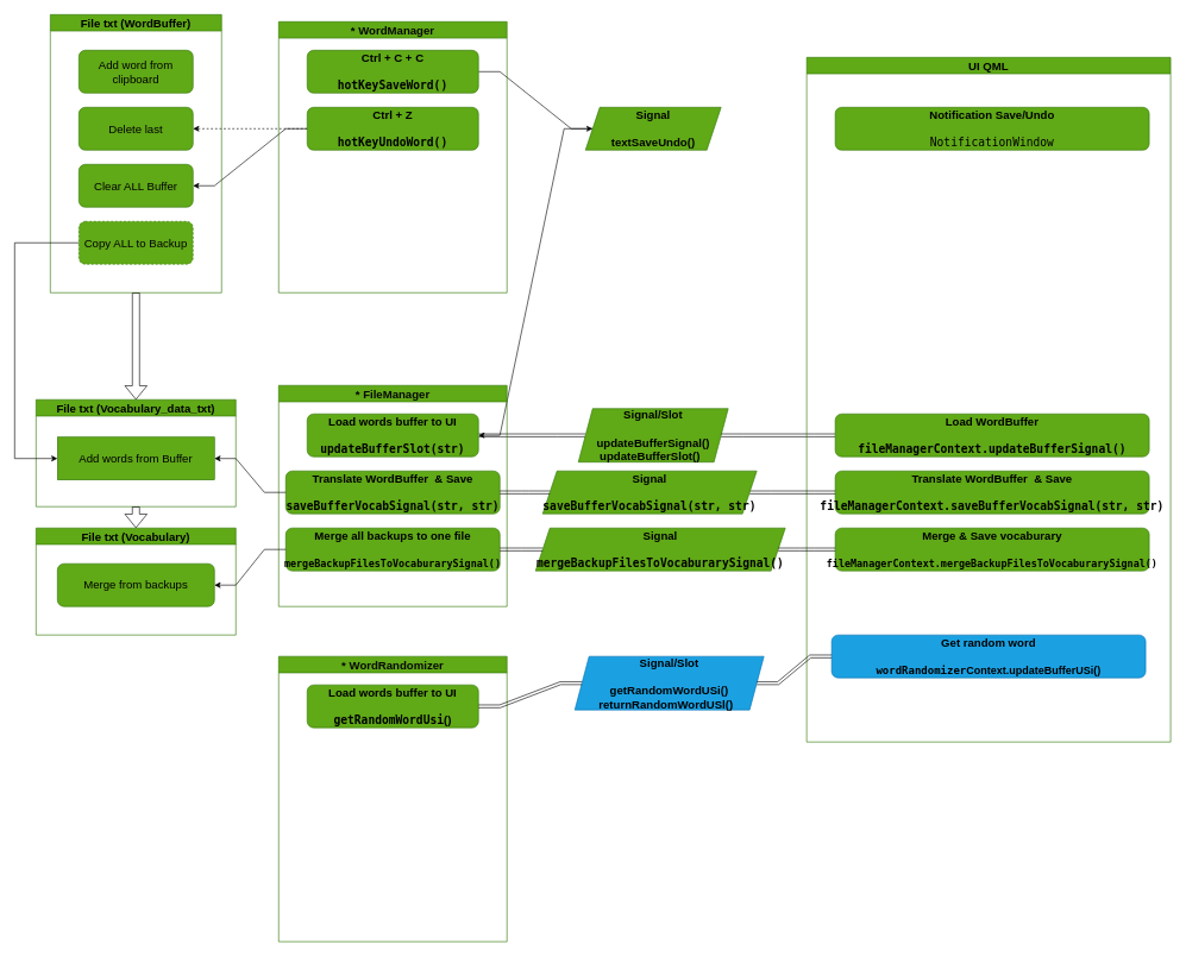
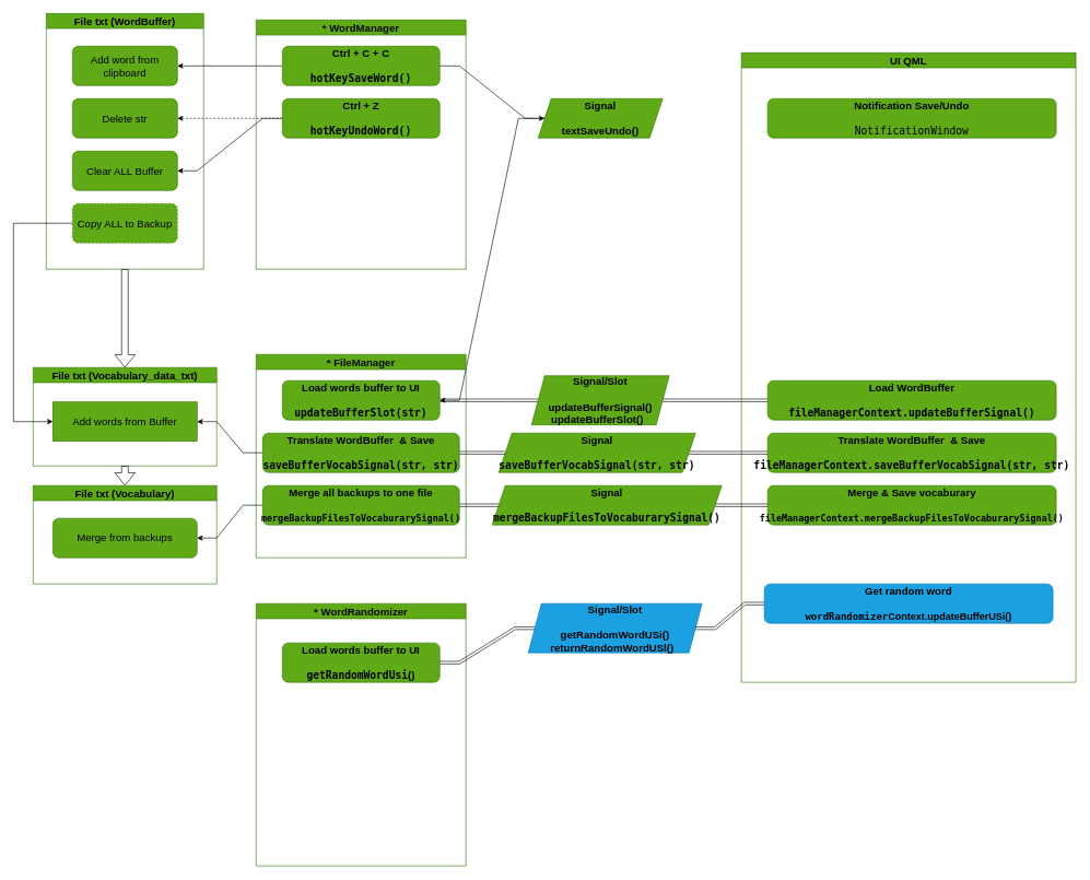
  <mxCell id="0" />
  <mxCell id="1" parent="0" />
  <mxCell id="2" style="rounded=0;orthogonalLoop=1;jettySize=auto;html=1;fontSize=16;fontColor=#080808;edgeStyle=entityRelationEdgeStyle;" parent="1" source="3" target="20" edge="1"><mxGeometry relative="1" as="geometry" /></mxCell>
  <mxCell id="3" value="&lt;font style=&quot;font-size: 16px;&quot;&gt;&lt;b&gt;&lt;font color=&quot;#030303&quot;&gt;&lt;font style=&quot;font-size: 16px;&quot;&gt;Signal&lt;br&gt;&lt;/font&gt;&lt;br&gt;textSaveUndo()&lt;/font&gt;&lt;/b&gt;&lt;br style=&quot;font-size: 16px;&quot;&gt;&lt;/font&gt;" style="shape=parallelogram;perimeter=parallelogramPerimeter;whiteSpace=wrap;html=1;fixedSize=1;fillColor=#60a917;fontColor=#ffffff;strokeColor=#2D7600;fontSize=16;direction=east;" parent="1" vertex="1"><mxGeometry x="820" y="150" width="190" height="60" as="geometry" /></mxCell>
  <mxCell id="4" style="rounded=0;orthogonalLoop=1;jettySize=auto;html=1;entryX=0;entryY=0.5;entryDx=0;entryDy=0;fontSize=16;fontColor=#080808;edgeStyle=entityRelationEdgeStyle;" parent="1" source="17" target="3" edge="1"><mxGeometry relative="1" as="geometry" /></mxCell>
  <mxCell id="5" style="rounded=0;orthogonalLoop=1;jettySize=auto;html=1;fontSize=16;fontColor=#080808;edgeStyle=entityRelationEdgeStyle;" parent="1" source="18" target="12" edge="1"><mxGeometry relative="1" as="geometry" /></mxCell>
  <mxCell id="6" style="rounded=0;orthogonalLoop=1;jettySize=auto;html=1;fontSize=16;fontColor=#080808;edgeStyle=entityRelationEdgeStyle;shape=link;entryX=1;entryY=0.5;entryDx=0;entryDy=0;" parent="1" source="7" target="20" edge="1"><mxGeometry relative="1" as="geometry"><mxPoint x="800" y="710" as="targetPoint" /></mxGeometry></mxCell>
  <mxCell id="7" value="&lt;font color=&quot;#000000&quot;&gt;&lt;font style=&quot;border-color: var(--border-color);&quot;&gt;Signal/Slot&lt;br&gt;&lt;/font&gt;&lt;br&gt;updateBufferSignal()&lt;br&gt;updateBufferSlot()&amp;nbsp;&amp;nbsp;&lt;/font&gt;" style="shape=parallelogram;perimeter=parallelogramPerimeter;whiteSpace=wrap;html=1;fixedSize=1;direction=west;fontSize=16;fontColor=#ffffff;fillColor=#60a917;strokeColor=#2D7600;fontStyle=1" parent="1" vertex="1"><mxGeometry x="810" y="572.5" width="210" height="75" as="geometry" /></mxCell>
  <mxCell id="8" style="rounded=0;orthogonalLoop=1;jettySize=auto;html=1;entryX=0;entryY=0.5;entryDx=0;entryDy=0;fontSize=16;fontColor=#080808;edgeStyle=entityRelationEdgeStyle;shape=link;" parent="1" source="25" target="7" edge="1"><mxGeometry relative="1" as="geometry" /></mxCell>
  <mxCell id="9" value="&lt;font color=&quot;#000000&quot; style=&quot;font-size: 16px;&quot;&gt;File txt (WordBuffer)&lt;/font&gt;" style="swimlane;whiteSpace=wrap;html=1;fillColor=#60a917;fontColor=#ffffff;strokeColor=#2D7600;" parent="1" vertex="1"><mxGeometry x="70" y="20" width="240" height="390" as="geometry"><mxRectangle x="2120" y="960" width="150" height="30" as="alternateBounds" /></mxGeometry></mxCell>
  <mxCell id="10" value="&lt;font color=&quot;#000000&quot; style=&quot;font-size: 16px;&quot;&gt;Add word from clipboard&lt;/font&gt;" style="rounded=1;whiteSpace=wrap;html=1;fillColor=#60a917;fontColor=#ffffff;strokeColor=#2D7600;fontSize=16;" parent="9" vertex="1"><mxGeometry x="40" y="50" width="160" height="60" as="geometry" /></mxCell>
- <mxCell id="11" value="&lt;font color=&quot;#030303&quot; style=&quot;font-size: 16px;&quot;&gt;Delete last&lt;/font&gt;" style="rounded=1;whiteSpace=wrap;html=1;fillColor=#60a917;fontColor=#ffffff;strokeColor=#2D7600;fontSize=16;" parent="9" vertex="1"><mxGeometry x="40" y="130" width="160" height="60" as="geometry" /></mxCell>
+ <mxCell id="11" value="&lt;font color=&quot;#030303&quot; style=&quot;font-size: 16px;&quot;&gt;Delete str&lt;/font&gt;" style="rounded=1;whiteSpace=wrap;html=1;fillColor=#60a917;fontColor=#ffffff;strokeColor=#2D7600;fontSize=16;" parent="9" vertex="1"><mxGeometry x="40" y="130" width="160" height="60" as="geometry" /></mxCell>
  <mxCell id="12" value="&lt;font color=&quot;#030303&quot; style=&quot;font-size: 16px;&quot;&gt;Clear ALL Buffer&lt;/font&gt;" style="rounded=1;whiteSpace=wrap;html=1;fillColor=#60a917;fontColor=#ffffff;strokeColor=#2D7600;fontSize=16;" parent="9" vertex="1"><mxGeometry x="40" y="210" width="160" height="60" as="geometry" /></mxCell>
  <mxCell id="13" value="&lt;font color=&quot;#030303&quot; style=&quot;font-size: 16px;&quot;&gt;Copy ALL to Backup&lt;/font&gt;" style="rounded=1;whiteSpace=wrap;html=1;fillColor=#60a917;fontColor=#ffffff;strokeColor=#2D7600;fontSize=16;dashed=1;" parent="9" vertex="1"><mxGeometry x="40" y="290" width="160" height="60" as="geometry" /></mxCell>
  <mxCell id="14" style="rounded=0;orthogonalLoop=1;jettySize=auto;html=1;entryX=1;entryY=0.5;entryDx=0;entryDy=0;edgeStyle=entityRelationEdgeStyle;dashed=1;" parent="1" source="18" target="11" edge="1"><mxGeometry relative="1" as="geometry" /></mxCell>
+ <mxCell id="15" style="rounded=0;orthogonalLoop=1;jettySize=auto;html=1;exitX=0;exitY=0.5;exitDx=0;exitDy=0;entryX=1;entryY=0.5;entryDx=0;entryDy=0;edgeStyle=entityRelationEdgeStyle;" parent="1" source="17" target="10" edge="1"><mxGeometry relative="1" as="geometry" /></mxCell>
  <mxCell id="16" value="&lt;b style=&quot;border-color: var(--border-color); color: rgb(8, 8, 8); font-size: 16px;&quot;&gt;* WordManager&lt;/b&gt;" style="swimlane;whiteSpace=wrap;html=1;fillColor=#60a917;fontColor=#ffffff;strokeColor=#2D7600;" parent="1" vertex="1"><mxGeometry x="390" y="30" width="320" height="380" as="geometry"><mxRectangle x="2720" y="1100" width="160" height="30" as="alternateBounds" /></mxGeometry></mxCell>
  <mxCell id="17" value="&lt;font color=&quot;#000000&quot; style=&quot;font-size: 16px;&quot;&gt;&lt;b&gt;Ctrl + C + C&lt;br style=&quot;font-size: 16px;&quot;&gt;&lt;br style=&quot;font-size: 16px;&quot;&gt;&lt;pre style=&quot;border-color: var(--border-color); text-align: left; margin-top: 0px; margin-bottom: 0px; font-size: 16px;&quot;&gt;hotKeySaveWord()&lt;/pre&gt;&lt;/b&gt;&lt;/font&gt;" style="rounded=1;whiteSpace=wrap;html=1;fillColor=#60a917;fontColor=#ffffff;strokeColor=#2D7600;fontSize=16;" parent="16" vertex="1"><mxGeometry x="40" y="40" width="240" height="60" as="geometry" /></mxCell>
  <mxCell id="18" value="&lt;font color=&quot;#000000&quot; style=&quot;font-size: 16px;&quot;&gt;&lt;b&gt;Ctrl + Z&lt;br style=&quot;font-size: 16px;&quot;&gt;&lt;br style=&quot;font-size: 16px;&quot;&gt;&lt;pre style=&quot;border-color: var(--border-color); text-align: left; margin-top: 0px; margin-bottom: 0px; font-size: 16px;&quot;&gt;&lt;pre style=&quot;border-color: var(--border-color); margin-top: 0px; margin-bottom: 0px; font-size: 16px;&quot;&gt;hotKeyUndoWord()&lt;/pre&gt;&lt;/pre&gt;&lt;/b&gt;&lt;/font&gt;" style="rounded=1;whiteSpace=wrap;html=1;fillColor=#60a917;fontColor=#ffffff;strokeColor=#2D7600;fontSize=16;" parent="16" vertex="1"><mxGeometry x="40" y="120" width="240" height="60" as="geometry" /></mxCell>
  <mxCell id="19" value="&lt;b style=&quot;border-color: var(--border-color); color: rgb(8, 8, 8); font-size: 16px;&quot;&gt;* FileManager&lt;/b&gt;" style="swimlane;whiteSpace=wrap;html=1;fillColor=#60a917;fontColor=#ffffff;strokeColor=#2D7600;" parent="1" vertex="1"><mxGeometry x="390" y="540" width="320" height="310" as="geometry"><mxRectangle x="1240" y="1520" width="140" height="30" as="alternateBounds" /></mxGeometry></mxCell>
  <mxCell id="20" value="&lt;font color=&quot;#000000&quot; style=&quot;font-size: 16px;&quot;&gt;Load words buffer to UI&lt;br style=&quot;border-color: var(--border-color); text-align: left; font-size: 16px;&quot;&gt;&lt;br style=&quot;border-color: var(--border-color); text-align: left; font-size: 16px;&quot;&gt;&lt;/font&gt;&lt;pre style=&quot;border-color: var(--border-color); text-align: left; margin-top: 0px; margin-bottom: 0px; font-size: 16px;&quot;&gt;&lt;font color=&quot;#000000&quot; style=&quot;font-size: 16px;&quot;&gt;updateBufferSlot(str)&lt;/font&gt;&lt;/pre&gt;" style="rounded=1;whiteSpace=wrap;html=1;fontSize=16;fontStyle=1;fillColor=#60a917;fontColor=#ffffff;strokeColor=#2D7600;" parent="19" vertex="1"><mxGeometry x="40" y="40" width="240" height="60" as="geometry" /></mxCell>
  <mxCell id="21" value="&lt;font color=&quot;#000000&quot; style=&quot;font-size: 16px;&quot;&gt;Translate WordBuffer&amp;nbsp; &amp;amp; Save&lt;br&gt;&lt;br&gt;&lt;/font&gt;&lt;pre style=&quot;border-color: var(--border-color); text-align: left; margin-top: 0px; margin-bottom: 0px;&quot;&gt;&lt;font style=&quot;border-color: var(--border-color);&quot; color=&quot;#000000&quot;&gt;saveBufferVocabSignal&lt;/font&gt;&lt;font style=&quot;border-color: var(--border-color);&quot; color=&quot;#000000&quot;&gt;(str, str)&lt;/font&gt;&lt;/pre&gt;" style="rounded=1;whiteSpace=wrap;html=1;fontSize=16;fontColor=#ffffff;fontStyle=1;fillColor=#60a917;strokeColor=#2D7600;" parent="19" vertex="1"><mxGeometry x="10" y="120" width="300" height="60" as="geometry" /></mxCell>
  <mxCell id="22" value="&lt;font color=&quot;#000000&quot; style=&quot;font-size: 16px;&quot;&gt;Merge all backups to one file&lt;br&gt;&lt;br&gt;&lt;/font&gt;&lt;pre style=&quot;border-color: var(--border-color); text-align: left; margin-top: 0px; margin-bottom: 0px;&quot;&gt;&lt;pre style=&quot;margin-top: 0px; margin-bottom: 0px;&quot;&gt;&lt;font style=&quot;font-size: 14px;&quot; color=&quot;#000000&quot;&gt;mergeBackupFilesToVocaburarySignal()&lt;/font&gt;&lt;/pre&gt;&lt;/pre&gt;" style="rounded=1;whiteSpace=wrap;html=1;fontSize=16;fontColor=#ffffff;fontStyle=1;fillColor=#60a917;strokeColor=#2D7600;" parent="19" vertex="1"><mxGeometry x="10" y="200" width="300" height="60" as="geometry" /></mxCell>
  <mxCell id="23" value="&lt;font style=&quot;font-size: 16px;&quot; color=&quot;#000000&quot;&gt;UI QML&lt;/font&gt;" style="swimlane;whiteSpace=wrap;html=1;fillColor=#60a917;fontColor=#ffffff;strokeColor=#2D7600;" parent="1" vertex="1"><mxGeometry x="1130" y="80" width="510" height="960" as="geometry"><mxRectangle x="3360" y="1160" width="100" height="30" as="alternateBounds" /></mxGeometry></mxCell>
  <mxCell id="24" value="&lt;b&gt;&lt;font color=&quot;#000000&quot;&gt;Notification Save/Undo&lt;br&gt;&lt;br&gt;&lt;/font&gt;&lt;/b&gt;&lt;pre style=&quot;margin-top: 0px; margin-bottom: 0px;&quot;&gt;&lt;font color=&quot;#000000&quot;&gt;NotificationWindow&lt;/font&gt;&lt;/pre&gt;" style="rounded=1;whiteSpace=wrap;html=1;fontSize=16;fillColor=#60a917;fontColor=#ffffff;strokeColor=#2D7600;" parent="23" vertex="1"><mxGeometry x="40" y="70" width="440" height="60" as="geometry" /></mxCell>
  <mxCell id="25" value="&lt;font color=&quot;#000000&quot;&gt;Load WordBuffer&lt;br&gt;&lt;br&gt;&lt;/font&gt;&lt;pre style=&quot;margin-top: 0px; margin-bottom: 0px;&quot;&gt;&lt;font color=&quot;#000000&quot;&gt;fileManagerContext.updateBufferSignal()&lt;/font&gt;&lt;/pre&gt;" style="rounded=1;whiteSpace=wrap;html=1;fontSize=16;fontColor=#ffffff;fontStyle=1;fillColor=#60a917;strokeColor=#2D7600;" parent="23" vertex="1"><mxGeometry x="40" y="500" width="440" height="60" as="geometry" /></mxCell>
  <mxCell id="26" value="&lt;font color=&quot;#000000&quot;&gt;Translate WordBuffer&amp;nbsp; &amp;amp; Save&lt;br&gt;&lt;br&gt;&lt;/font&gt;&lt;pre style=&quot;margin-top: 0px; margin-bottom: 0px;&quot;&gt;&lt;font color=&quot;#000000&quot;&gt;fileManagerContext.saveBufferVocabSignal(str, str)&lt;/font&gt;&lt;/pre&gt;" style="rounded=1;whiteSpace=wrap;html=1;fontSize=16;fontColor=#ffffff;fontStyle=1;fillColor=#60a917;strokeColor=#2D7600;" parent="23" vertex="1"><mxGeometry x="40" y="580" width="440" height="60" as="geometry" /></mxCell>
  <mxCell id="27" value="&lt;font color=&quot;#000000&quot;&gt;Merge &amp;amp; Save vocaburary&lt;br&gt;&lt;br&gt;&lt;/font&gt;&lt;pre style=&quot;margin-top: 0px; margin-bottom: 0px;&quot;&gt;&lt;font style=&quot;font-size: 14px;&quot; color=&quot;#000000&quot;&gt;fileManagerContext.mergeBackupFilesToVocaburarySignal()&lt;/font&gt;&lt;/pre&gt;" style="rounded=1;whiteSpace=wrap;html=1;fontSize=16;fontColor=#ffffff;fontStyle=1;fillColor=#60a917;strokeColor=#2D7600;" parent="23" vertex="1"><mxGeometry x="40" y="660" width="440" height="60" as="geometry" /></mxCell>
  <mxCell id="28" value="&lt;font color=&quot;#000000&quot;&gt;Get random word&lt;br&gt;&lt;br&gt;&lt;/font&gt;&lt;font style=&quot;font-size: 15px;&quot;&gt;&lt;font style=&quot;font-size: 15px;&quot; face=&quot;monospace&quot; color=&quot;#000000&quot;&gt;wordRandomizer&lt;/font&gt;&lt;span style=&quot;color: rgb(0, 0, 0); background-color: initial;&quot;&gt;Context.updateBufferUSi()&lt;/span&gt;&lt;/font&gt;&lt;font face=&quot;monospace&quot; color=&quot;#000000&quot;&gt;&lt;br&gt;&lt;/font&gt;" style="rounded=1;whiteSpace=wrap;html=1;fontSize=16;fontColor=#ffffff;fontStyle=1;fillColor=#1ba1e2;strokeColor=#006EAF;" vertex="1" parent="23"><mxGeometry x="35" y="810" width="440" height="60" as="geometry" /></mxCell>
  <mxCell id="29" value="&lt;font color=&quot;#000000&quot; style=&quot;font-size: 16px;&quot;&gt;File txt (Vocabulary_data_txt)&lt;/font&gt;" style="swimlane;whiteSpace=wrap;html=1;fillColor=#60a917;fontColor=#ffffff;strokeColor=#2D7600;" parent="1" vertex="1"><mxGeometry x="50" y="560" width="280" height="150" as="geometry"><mxRectangle x="2120" y="960" width="150" height="30" as="alternateBounds" /></mxGeometry></mxCell>
  <mxCell id="30" value="&lt;font color=&quot;#000000&quot; style=&quot;font-size: 16px;&quot;&gt;Add words from Buffer&lt;/font&gt;" style="whiteSpace=wrap;html=1;fillColor=#60a917;fontColor=#ffffff;strokeColor=#2D7600;fontSize=16;rounded=0;" parent="29" vertex="1"><mxGeometry x="30" y="52.5" width="220" height="60" as="geometry" /></mxCell>
  <mxCell id="31" style="edgeStyle=entityRelationEdgeStyle;rounded=0;orthogonalLoop=1;jettySize=auto;html=1;shape=link;entryX=1;entryY=0.5;entryDx=0;entryDy=0;" parent="1" source="26" target="32" edge="1"><mxGeometry relative="1" as="geometry"><mxPoint x="980" y="690" as="targetPoint" /></mxGeometry></mxCell>
  <mxCell id="32" value="&lt;font color=&quot;#000000&quot; style=&quot;font-size: 16px;&quot;&gt;&lt;b&gt;&lt;font style=&quot;font-size: 16px;&quot;&gt;Signal&lt;br&gt;&lt;/font&gt;&lt;br&gt;&lt;pre style=&quot;margin-top: 0px; margin-bottom: 0px;&quot;&gt;saveBufferVocabSignal(str, str)&lt;/pre&gt;&lt;/b&gt;&lt;/font&gt;" style="shape=parallelogram;perimeter=parallelogramPerimeter;whiteSpace=wrap;html=1;fixedSize=1;fillColor=#60a917;fontColor=#ffffff;strokeColor=#2D7600;fontSize=16;" parent="1" vertex="1"><mxGeometry x="760" y="660" width="300" height="60" as="geometry" /></mxCell>
  <mxCell id="33" style="edgeStyle=entityRelationEdgeStyle;rounded=0;orthogonalLoop=1;jettySize=auto;html=1;shape=link;entryX=1;entryY=0.5;entryDx=0;entryDy=0;exitX=0;exitY=0.5;exitDx=0;exitDy=0;" parent="1" source="32" target="21" edge="1"><mxGeometry relative="1" as="geometry"><mxPoint x="790" y="730" as="sourcePoint" /><mxPoint x="820" y="760" as="targetPoint" /></mxGeometry></mxCell>
  <mxCell id="34" style="edgeStyle=entityRelationEdgeStyle;rounded=0;orthogonalLoop=1;jettySize=auto;html=1;entryX=1;entryY=0.5;entryDx=0;entryDy=0;" parent="1" source="21" target="30" edge="1"><mxGeometry relative="1" as="geometry" /></mxCell>
  <mxCell id="35" value="&lt;font color=&quot;#000000&quot; style=&quot;font-size: 16px;&quot;&gt;&lt;b&gt;&lt;font style=&quot;font-size: 16px;&quot;&gt;Signal&lt;br&gt;&lt;/font&gt;&lt;br&gt;&lt;pre style=&quot;margin-top: 0px; margin-bottom: 0px;&quot;&gt;&lt;pre style=&quot;border-color: var(--border-color); color: rgb(255, 255, 255); text-align: left; margin-top: 0px; margin-bottom: 0px;&quot;&gt;&lt;font style=&quot;border-color: var(--border-color);&quot; color=&quot;#000000&quot;&gt;mergeBackupFilesToVocaburarySignal()&lt;/font&gt;&lt;/pre&gt;&lt;/pre&gt;&lt;/b&gt;&lt;/font&gt;" style="shape=parallelogram;perimeter=parallelogramPerimeter;whiteSpace=wrap;html=1;fixedSize=1;fillColor=#60a917;fontColor=#ffffff;strokeColor=#2D7600;fontSize=16;" parent="1" vertex="1"><mxGeometry x="750" y="740" width="350" height="60" as="geometry" /></mxCell>
  <mxCell id="36" style="edgeStyle=entityRelationEdgeStyle;rounded=0;orthogonalLoop=1;jettySize=auto;html=1;shape=link;exitX=0;exitY=0.5;exitDx=0;exitDy=0;" parent="1" source="35" target="22" edge="1"><mxGeometry relative="1" as="geometry"><mxPoint x="900" y="870" as="sourcePoint" /><mxPoint x="830" y="870" as="targetPoint" /><Array as="points"><mxPoint x="700" y="760" /></Array></mxGeometry></mxCell>
  <mxCell id="37" style="edgeStyle=entityRelationEdgeStyle;rounded=0;orthogonalLoop=1;jettySize=auto;html=1;shape=link;exitX=1;exitY=0.5;exitDx=0;exitDy=0;entryX=0;entryY=0.5;entryDx=0;entryDy=0;" parent="1" source="35" target="27" edge="1"><mxGeometry relative="1" as="geometry"><mxPoint x="1060" y="900" as="sourcePoint" /><mxPoint x="1030" y="910" as="targetPoint" /><Array as="points"><mxPoint x="990" y="890" /><mxPoint x="960" y="850" /></Array></mxGeometry></mxCell>
  <mxCell id="38" value="&lt;font color=&quot;#000000&quot; style=&quot;font-size: 16px;&quot;&gt;File txt (Vocabulary)&lt;/font&gt;" style="swimlane;whiteSpace=wrap;html=1;fillColor=#60a917;fontColor=#ffffff;strokeColor=#2D7600;" parent="1" vertex="1"><mxGeometry x="50" y="740" width="280" height="150" as="geometry"><mxRectangle x="2120" y="960" width="150" height="30" as="alternateBounds" /></mxGeometry></mxCell>
  <mxCell id="39" value="&lt;font color=&quot;#000000&quot; style=&quot;font-size: 16px;&quot;&gt;Merge from backups&lt;/font&gt;" style="rounded=1;whiteSpace=wrap;html=1;fillColor=#60a917;fontColor=#ffffff;strokeColor=#2D7600;fontSize=16;" parent="38" vertex="1"><mxGeometry x="30" y="50" width="220" height="60" as="geometry" /></mxCell>
  <mxCell id="40" style="edgeStyle=entityRelationEdgeStyle;rounded=0;orthogonalLoop=1;jettySize=auto;html=1;entryX=1;entryY=0.5;entryDx=0;entryDy=0;exitX=0;exitY=0.5;exitDx=0;exitDy=0;" parent="1" source="22" target="39" edge="1"><mxGeometry relative="1" as="geometry"><mxPoint x="410" y="700" as="sourcePoint" /><mxPoint x="250" y="600" as="targetPoint" /></mxGeometry></mxCell>
  <mxCell id="41" value="" style="shape=flexArrow;endArrow=classic;html=1;rounded=0;exitX=0.5;exitY=1;exitDx=0;exitDy=0;entryX=0.5;entryY=0;entryDx=0;entryDy=0;" parent="1" source="9" target="29" edge="1"><mxGeometry width="50" height="50" relative="1" as="geometry"><mxPoint x="-100" y="450" as="sourcePoint" /><mxPoint x="-50" y="400" as="targetPoint" /></mxGeometry></mxCell>
  <mxCell id="42" value="" style="shape=flexArrow;endArrow=classic;html=1;rounded=0;exitX=0.5;exitY=1;exitDx=0;exitDy=0;entryX=0.5;entryY=0;entryDx=0;entryDy=0;" parent="1" source="29" target="38" edge="1"><mxGeometry width="50" height="50" relative="1" as="geometry"><mxPoint x="-240" y="740" as="sourcePoint" /><mxPoint x="-190" y="690" as="targetPoint" /></mxGeometry></mxCell>
  <mxCell id="43" value="" style="endArrow=classic;html=1;rounded=0;exitX=0;exitY=0.5;exitDx=0;exitDy=0;entryX=0;entryY=0.5;entryDx=0;entryDy=0;edgeStyle=orthogonalEdgeStyle;" parent="1" source="13" target="30" edge="1"><mxGeometry width="50" height="50" relative="1" as="geometry"><mxPoint x="-310" y="580" as="sourcePoint" /><mxPoint x="-260" y="530" as="targetPoint" /><Array as="points"><mxPoint x="20" y="340" /><mxPoint x="20" y="643" /></Array></mxGeometry></mxCell>
  <mxCell id="44" value="&lt;b style=&quot;border-color: var(--border-color); color: rgb(8, 8, 8); font-size: 16px;&quot;&gt;* WordRandomizer&lt;/b&gt;" style="swimlane;whiteSpace=wrap;html=1;fillColor=#60a917;fontColor=#ffffff;strokeColor=#2D7600;" vertex="1" parent="1"><mxGeometry x="390" y="920" width="320" height="400" as="geometry"><mxRectangle x="1240" y="1520" width="140" height="30" as="alternateBounds" /></mxGeometry></mxCell>
- <mxCell id="45" value="&lt;font color=&quot;#000000&quot; style=&quot;&quot;&gt;Load words buffer to UI&lt;br style=&quot;border-color: var(--border-color); font-size: 16px;&quot;&gt;&lt;br style=&quot;border-color: var(--border-color); font-size: 16px;&quot;&gt;&lt;div style=&quot;&quot;&gt;&lt;font face=&quot;monospace&quot;&gt;getRandomWordUsi&lt;/font&gt;&lt;span style=&quot;background-color: initial;&quot;&gt;()&lt;/span&gt;&lt;/div&gt;&lt;/font&gt;" style="rounded=1;whiteSpace=wrap;html=1;fontSize=16;fontStyle=1;fillColor=#60a917;fontColor=#ffffff;strokeColor=#2D7600;align=center;" vertex="1" parent="44"><mxGeometry x="40" y="40" width="240" height="60" as="geometry" /></mxCell>
+ <mxCell id="45" value="&lt;font color=&quot;#000000&quot; style=&quot;&quot;&gt;Load words buffer to UI&lt;br style=&quot;border-color: var(--border-color); font-size: 16px;&quot;&gt;&lt;br style=&quot;border-color: var(--border-color); font-size: 16px;&quot;&gt;&lt;div style=&quot;&quot;&gt;&lt;font face=&quot;monospace&quot;&gt;getRandomWordUsi&lt;/font&gt;&lt;span style=&quot;background-color: initial;&quot;&gt;()&lt;/span&gt;&lt;/div&gt;&lt;/font&gt;" style="rounded=1;whiteSpace=wrap;html=1;fontSize=16;fontStyle=1;fillColor=#60a917;fontColor=#ffffff;strokeColor=#2D7600;align=center;" vertex="1" parent="44"><mxGeometry x="40" y="60" width="240" height="60" as="geometry" /></mxCell>
  <mxCell id="46" value="&lt;font color=&quot;#000000&quot;&gt;&lt;font style=&quot;border-color: var(--border-color);&quot;&gt;Signal/Slot&lt;br&gt;&lt;/font&gt;&lt;br&gt;getRandomWordUSi()&lt;br&gt;returnRandomWordUSl()&amp;nbsp;&amp;nbsp;&lt;/font&gt;" style="shape=parallelogram;perimeter=parallelogramPerimeter;whiteSpace=wrap;html=1;fixedSize=1;direction=west;fontSize=16;fontColor=#ffffff;fillColor=#1ba1e2;strokeColor=#006EAF;fontStyle=1" vertex="1" parent="1"><mxGeometry x="805" y="920" width="265" height="75" as="geometry" /></mxCell>
  <mxCell id="47" style="edgeStyle=entityRelationEdgeStyle;rounded=0;orthogonalLoop=1;jettySize=auto;html=1;shape=link;exitX=0;exitY=0.5;exitDx=0;exitDy=0;entryX=0;entryY=0.5;entryDx=0;entryDy=0;" edge="1" parent="1" source="46" target="28"><mxGeometry relative="1" as="geometry"><mxPoint x="1100" y="780" as="sourcePoint" /><mxPoint x="1180" y="780" as="targetPoint" /><Array as="points"><mxPoint x="1000" y="900" /><mxPoint x="970" y="860" /></Array></mxGeometry></mxCell>
  <mxCell id="48" style="edgeStyle=entityRelationEdgeStyle;rounded=0;orthogonalLoop=1;jettySize=auto;html=1;shape=link;exitX=1;exitY=0.5;exitDx=0;exitDy=0;" edge="1" parent="1" source="46" target="45"><mxGeometry relative="1" as="geometry"><mxPoint x="1070" y="968" as="sourcePoint" /><mxPoint x="1175" y="930" as="targetPoint" /><Array as="points"><mxPoint x="1010" y="910" /><mxPoint x="980" y="870" /></Array></mxGeometry></mxCell>
